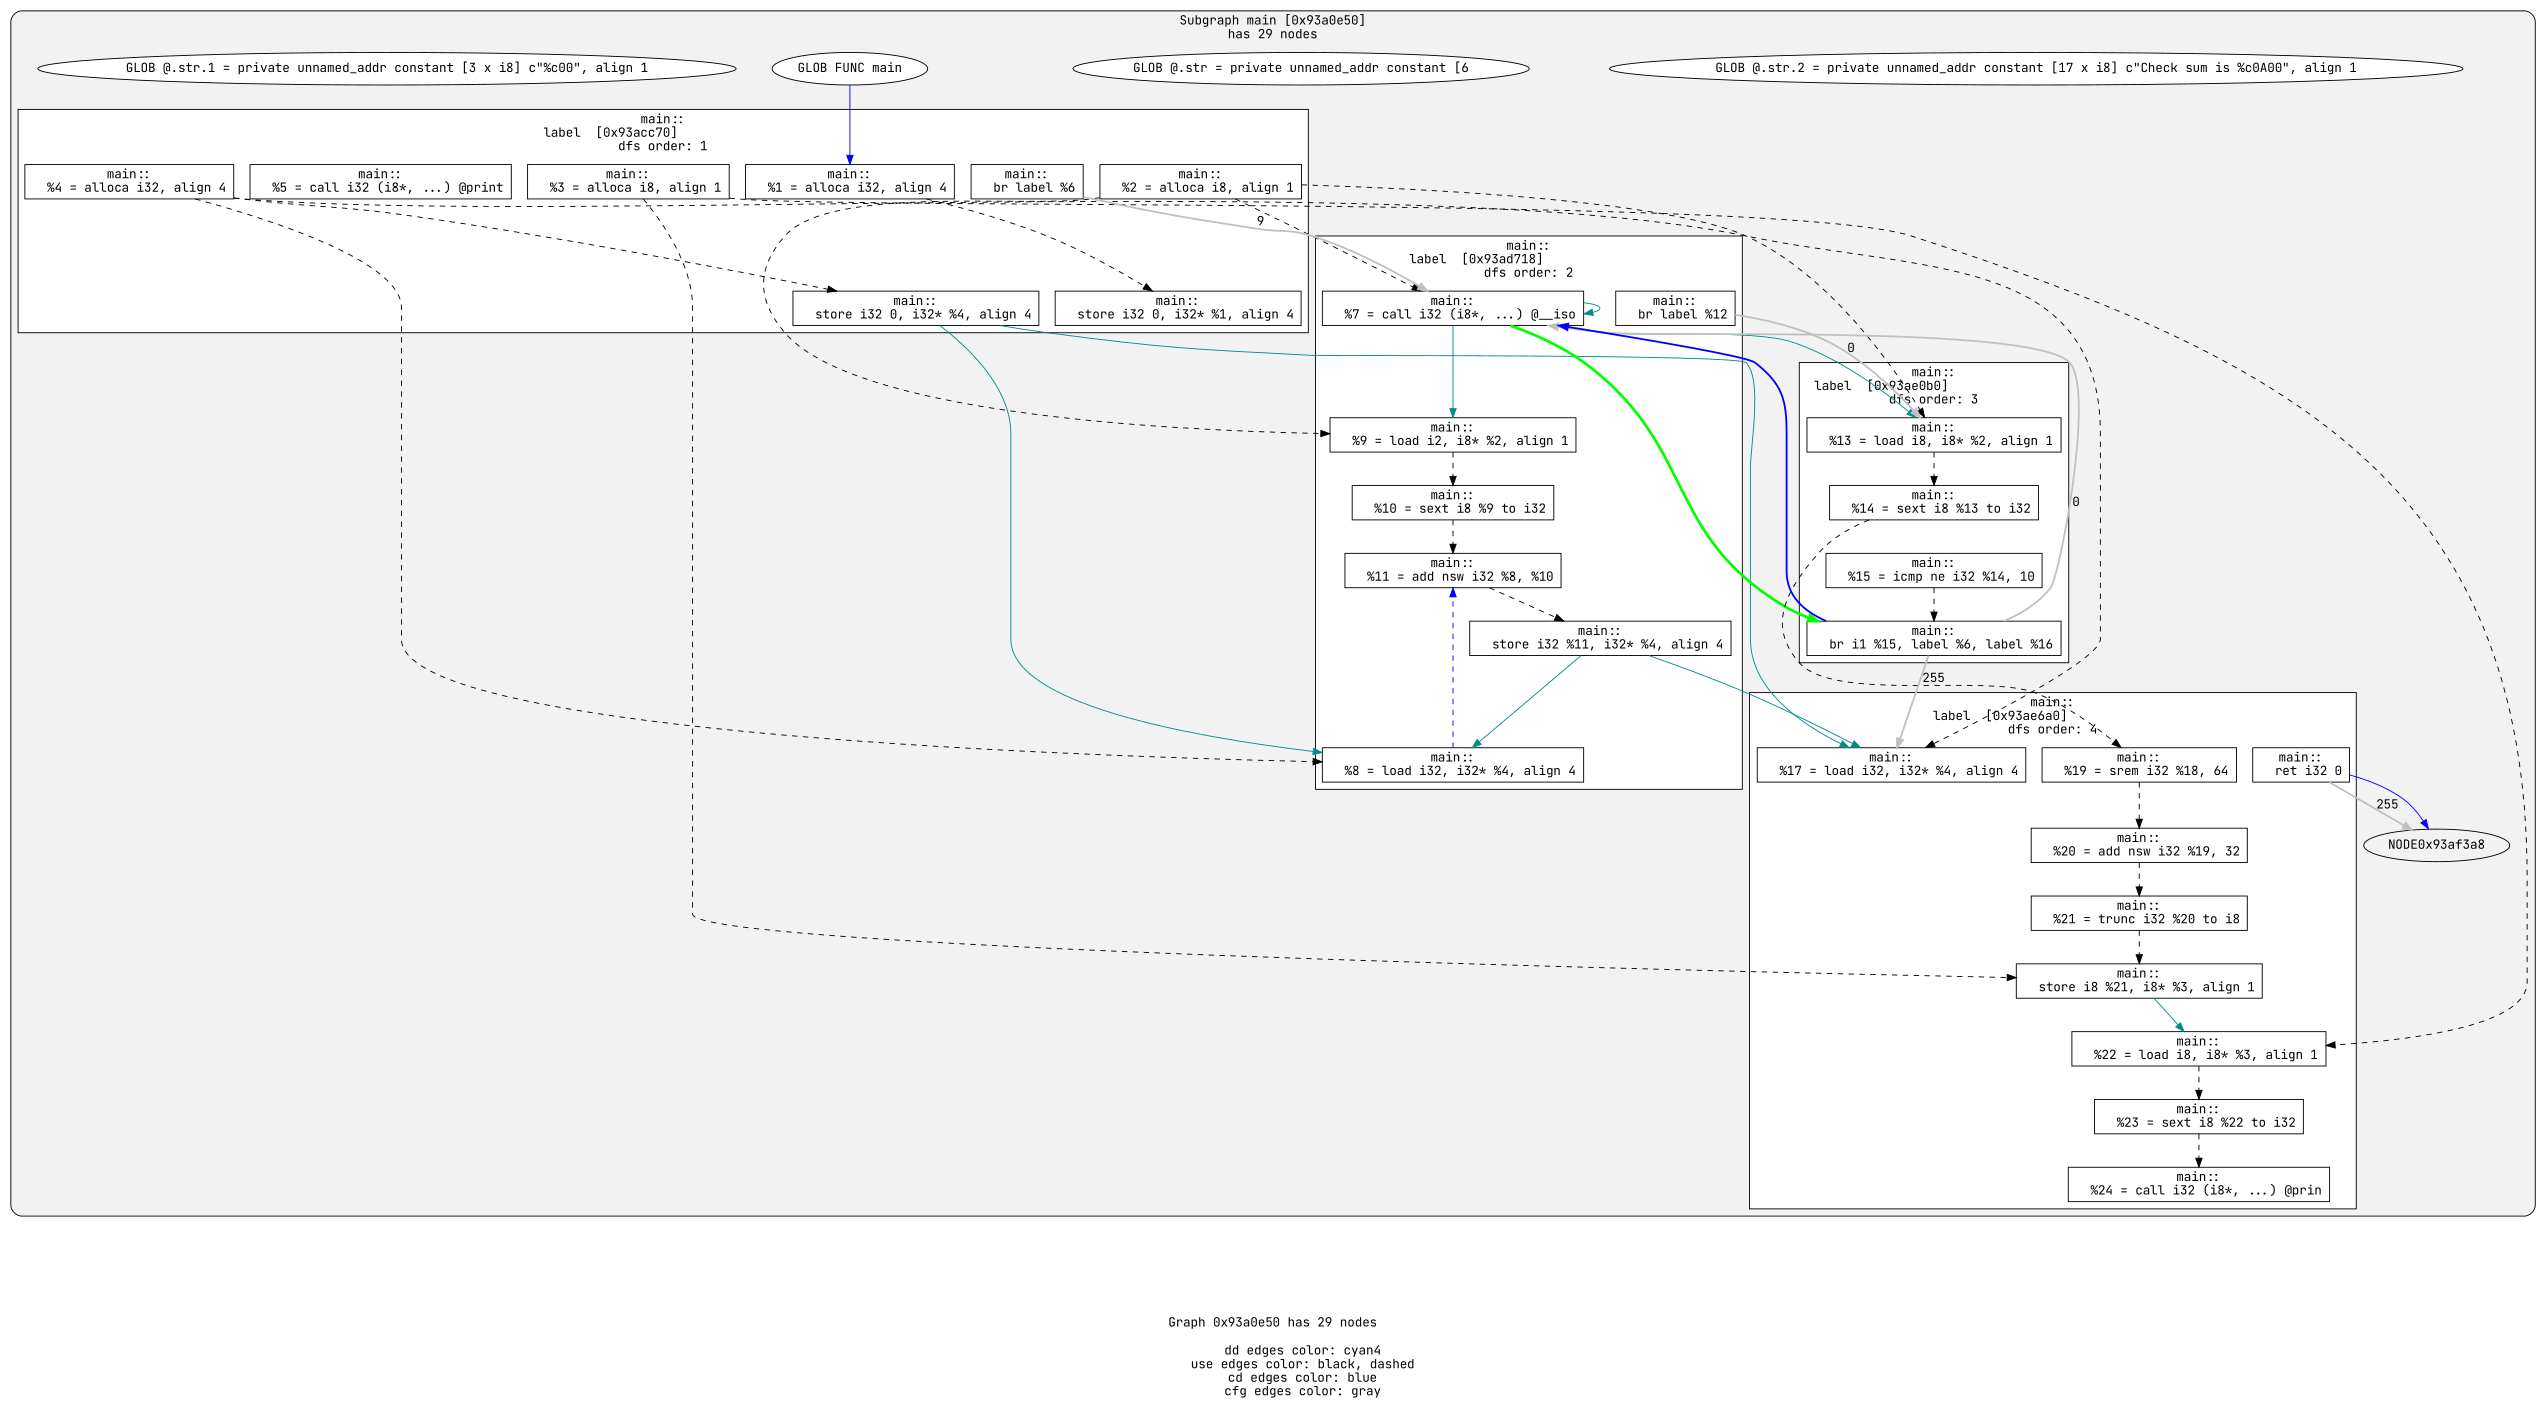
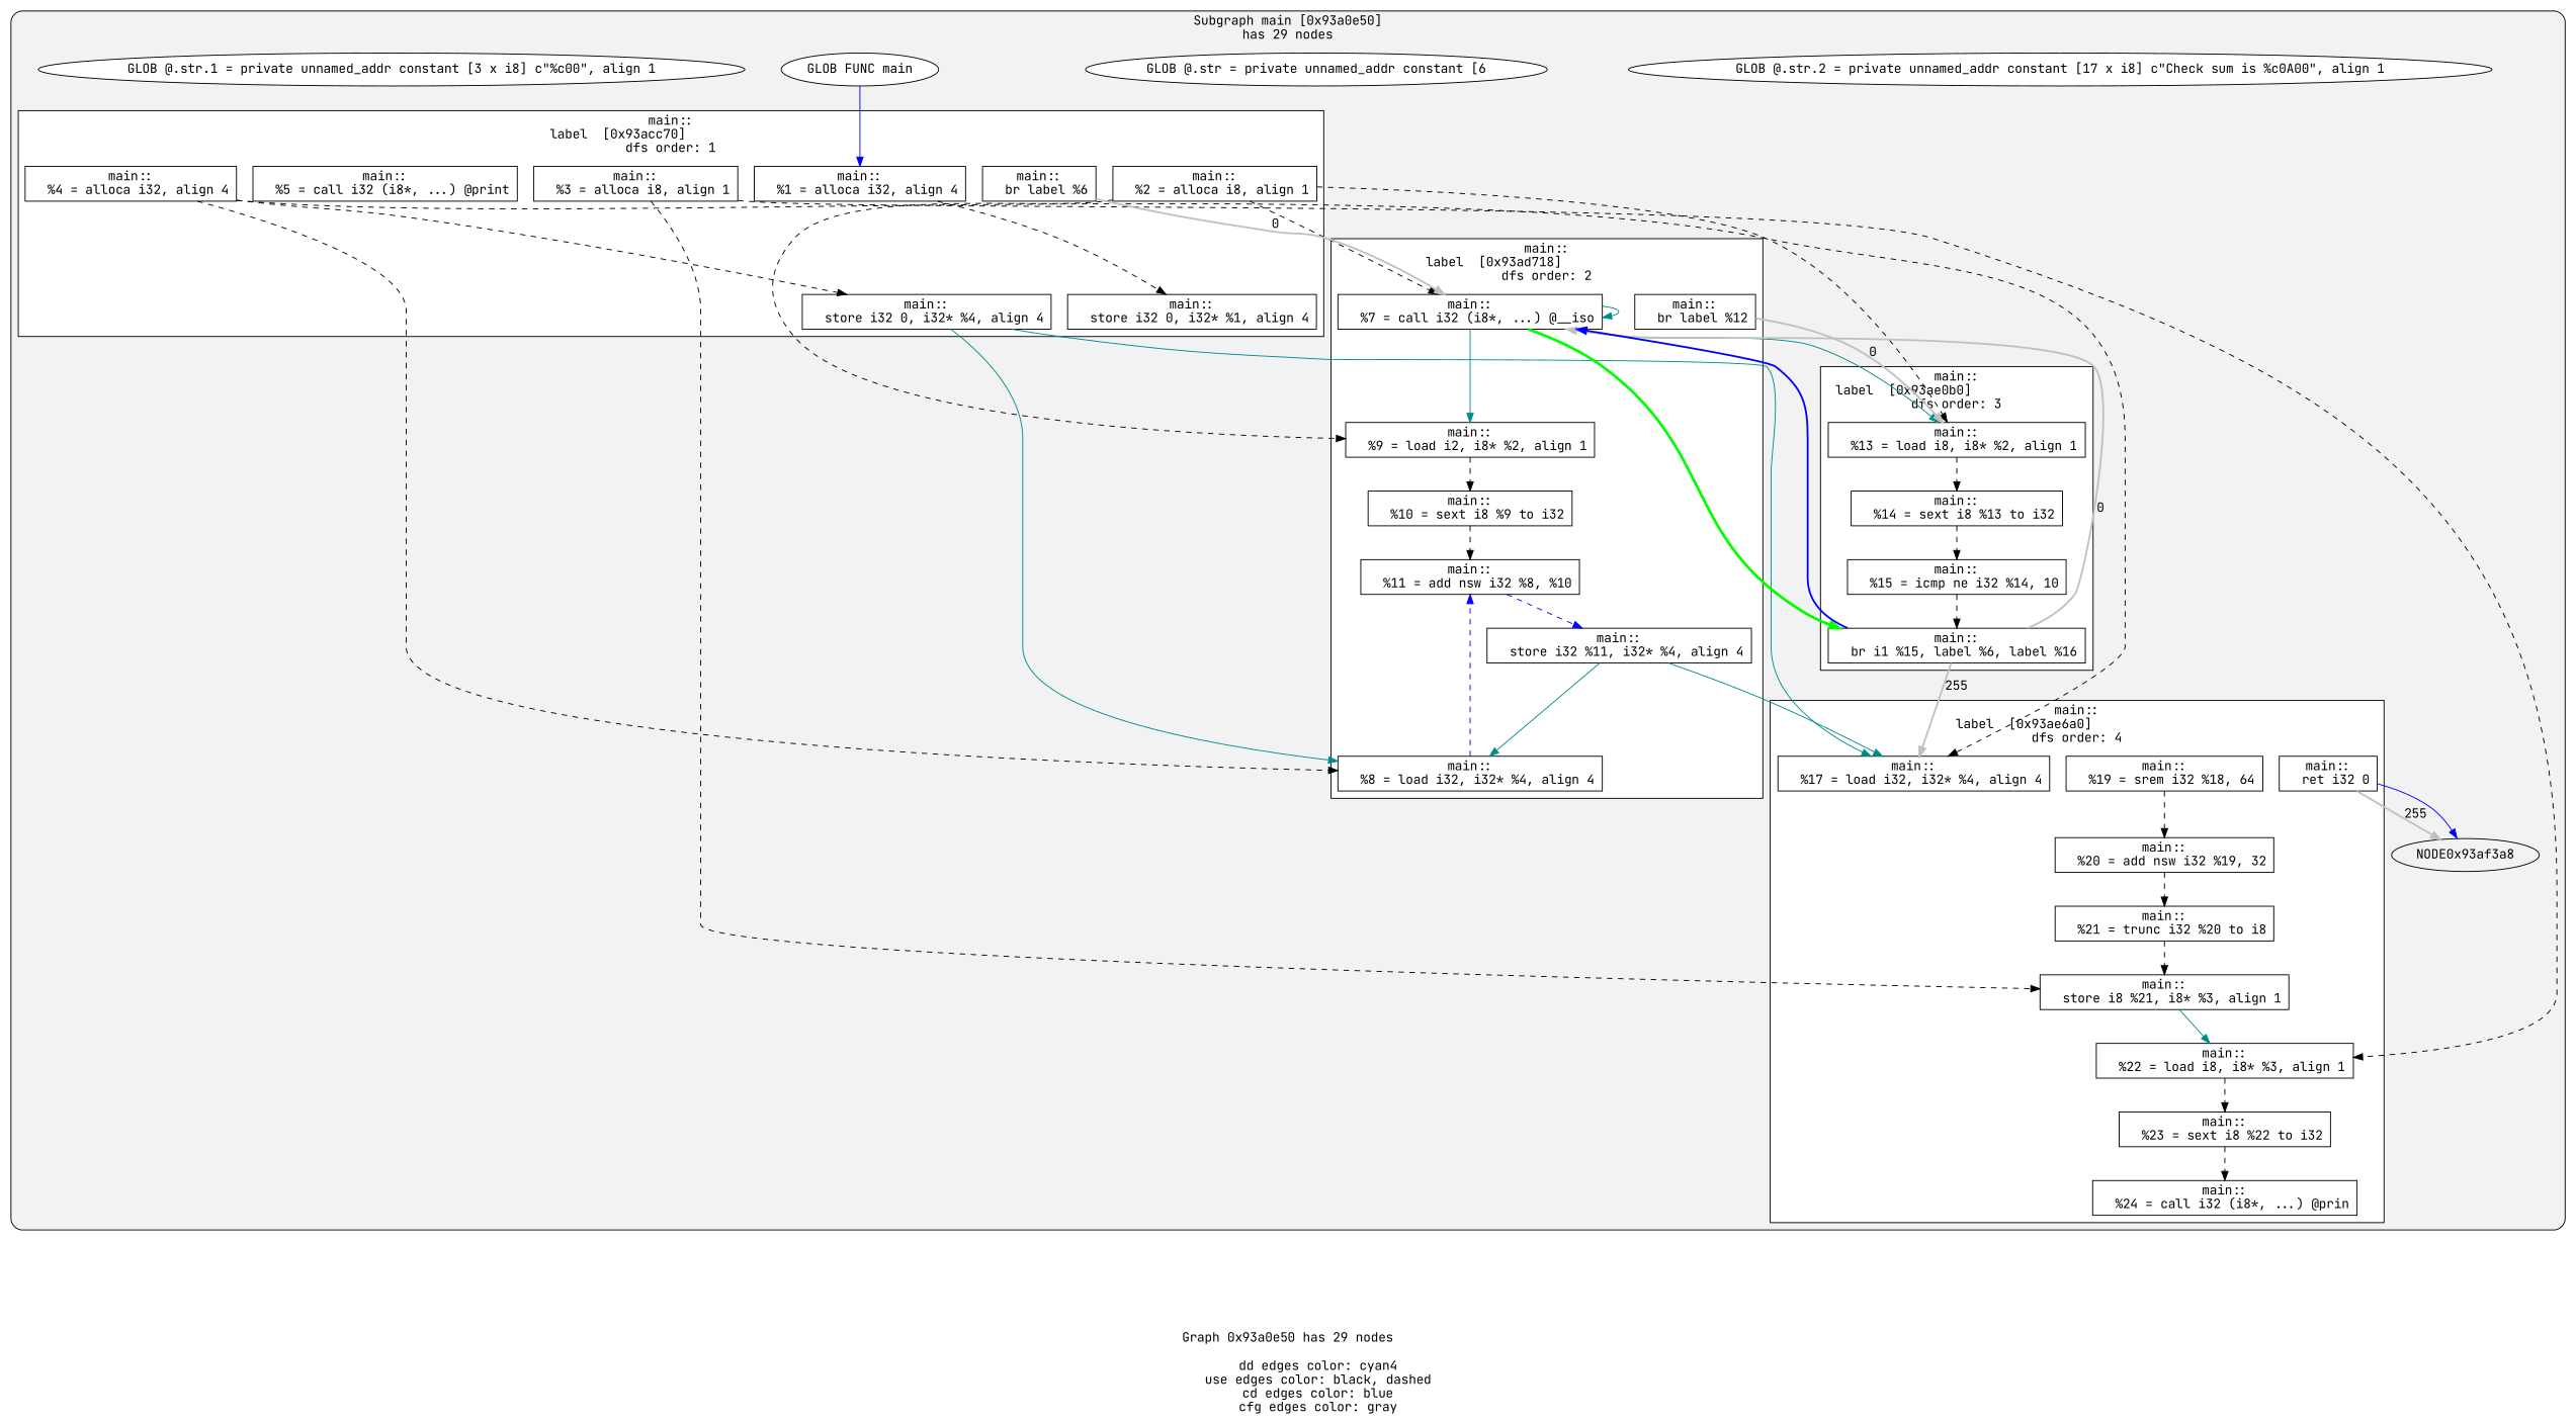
  digraph {
    compound=true
    fontname="JetBrains Mono"
    label="Graph 0x93a0e50 has 29 nodes\n\n	dd edges color: cyan4\n	use edges color: black, dashed\n	cd edges color: blue\n	cfg edges color: gray"
    node [fillcolor=white fontname="JetBrains Mono" shape=rect style=filled]
    edge [color=black fontname="JetBrains Mono" rank=max style=dashed]
    n1 [label="main::\n  %1 = alloca i32, align 4"]
    n2 [label="main::\n  %2 = alloca i8, align 1"]
    n3 [label="main::\n  %3 = alloca i8, align 1"]
    n4 [label="main::\n  %4 = alloca i32, align 4"]
    n5 [label="main::\n  store i32 0, i32* %1, align 4"]
    n6 [label="main::\n  %5 = call i32 (i8*, ...) @print"]
    n7 [label="main::\n  store i32 0, i32* %4, align 4"]
    n8 [label="main::\n  br label %6"]
    n9 [label="main::\n  %7 = call i32 (i8*, ...) @__iso"]
    n10 [label="main::\n  %8 = load i32, i32* %4, align 4"]
    n11 [label="main::\n  %9 = load i2, i8* %2, align 1"]
    n12 [label="main::\n  %10 = sext i8 %9 to i32"]
    n13 [label="main::\n  %11 = add nsw i32 %8, %10"]
    n14 [label="main::\n  store i32 %11, i32* %4, align 4"]
    n15 [label="main::\n  br label %12"]
    n16 [label="main::\n  %13 = load i8, i8* %2, align 1"]
    n17 [label="main::\n  %14 = sext i8 %13 to i32"]
    n18 [label="main::\n  %15 = icmp ne i32 %14, 10"]
    n19 [label="main::\n  br i1 %15, label %6, label %16"]
    n20 [label="main::\n  %17 = load i32, i32* %4, align 4"]
    n21 [label="main::\n  %19 = srem i32 %18, 64"]
    n22 [label="main::\n  %20 = add nsw i32 %19, 32"]
    n23 [label="main::\n  %21 = trunc i32 %20 to i8"]
    n24 [label="main::\n  store i8 %21, i8* %3, align 1"]
    n25 [label="main::\n  %22 = load i8, i8* %3, align 1"]
    n26 [label="main::\n  %23 = sext i8 %22 to i32"]
    n27 [label="main::\n  %24 = call i32 (i8*, ...) @prin"]
    n28 [label="main::\n  ret i32 0"]
    NODE0x93af3a8 [fillcolor="" shape="" style=""]
    n30 [label="GLOB @.str.2 = private unnamed_addr constant [17 x i8] c\"Check sum is %c\0A\00\", align 1" shape=""]
    n31 [label="GLOB @.str = private unnamed_addr constant [6" shape=""]
    n32 [label="GLOB FUNC main" shape=""]
    n33 [label="GLOB @.str.1 = private unnamed_addr constant [3 x i8] c\"%c\00\", align 1" shape=""]
    subgraph cluster_1 {
      fillcolor=gray95
      label="Subgraph main [0x93a0e50]\nhas 29 nodes\n"
      style="filled, rounded"
      NODE0x93af3a8
      n30
      n31
      n32
      n33
      subgraph cluster_2 {
        fillcolor=white
        label="main::\nlabel  [0x93acc70]		\ndfs order: 1"
        style=filled
        n1
        n2
        n3
        n4
        n5
        n6
        n7
        n8
      }
      subgraph cluster_3 {
        fillcolor=white
        label="main::\nlabel  [0x93ad718]		\ndfs order: 2"
        style=filled
        n9
        n10
        n11
        n12
        n13
        n14
        n15
      }
      subgraph cluster_4 {
        fillcolor=white
        label="main::\nlabel  [0x93ae0b0]		\ndfs order: 3"
        style=filled
        n16
        n17
        n18
        n19
      }
      subgraph cluster_5 {
        fillcolor=white
        label="main::\nlabel  [0x93ae6a0]		\ndfs order: 4"
        style=filled
        n20
        n21
        n22
        n23
        n24
        n25
        n26
        n27
        n28
      }
    }
    n1 -> n5
    n2 -> n9
    n2 -> n11
    n2 -> n16
    n3 -> n24
    n3 -> n25
    n4 -> n7
    n4 -> n10
    n4 -> n20
    n7 -> n10 [color=cyan4 style=""]
    n7 -> n20 [color=cyan4 style=""]
-   n8 -> n9 [color=gray label=9 penwidth=2 rank="" style=""]
+   n8 -> n9 [color=gray label=0 penwidth=2 rank="" style=""]
    n9 -> n9 [color=cyan4 style=""]
    n9 -> n11 [color=cyan4 style=""]
    n9 -> n16 [color=cyan4 style=""]
    n9 -> n19 [color=green constraint=false penwidth=3 rank="" style=""]
    n10 -> n13 [color=blue]
    n11 -> n12
    n12 -> n13
-   n13 -> n14
+   n13 -> n14 [color=blue]
    n14 -> n10 [color=cyan4 style=""]
    n14 -> n20 [color=cyan4 style=""]
    n15 -> n16 [color=gray label=0 penwidth=2 rank="" style=""]
    n16 -> n17
-   n17 -> n21
+   n17 -> n18
    n18 -> n19
    n19 -> n9 [color=gray label=0 penwidth=2 rank="" style=""]
    n19 -> n9 [color=blue penwidth=2 rank="" style=""]
    n19 -> n20 [color=gray label=255 penwidth=2 rank="" style=""]
    n21 -> n22
    n22 -> n23
    n23 -> n24
    n24 -> n25 [color=cyan4 style=""]
    n25 -> n26
    n26 -> n27
    n28 -> NODE0x93af3a8 [color=gray label=255 penwidth=2 rank="" style=""]
    n28 -> NODE0x93af3a8 [color=blue rank="" style=""]
    n32 -> n1 [color=blue rank="" style=""]
  }
